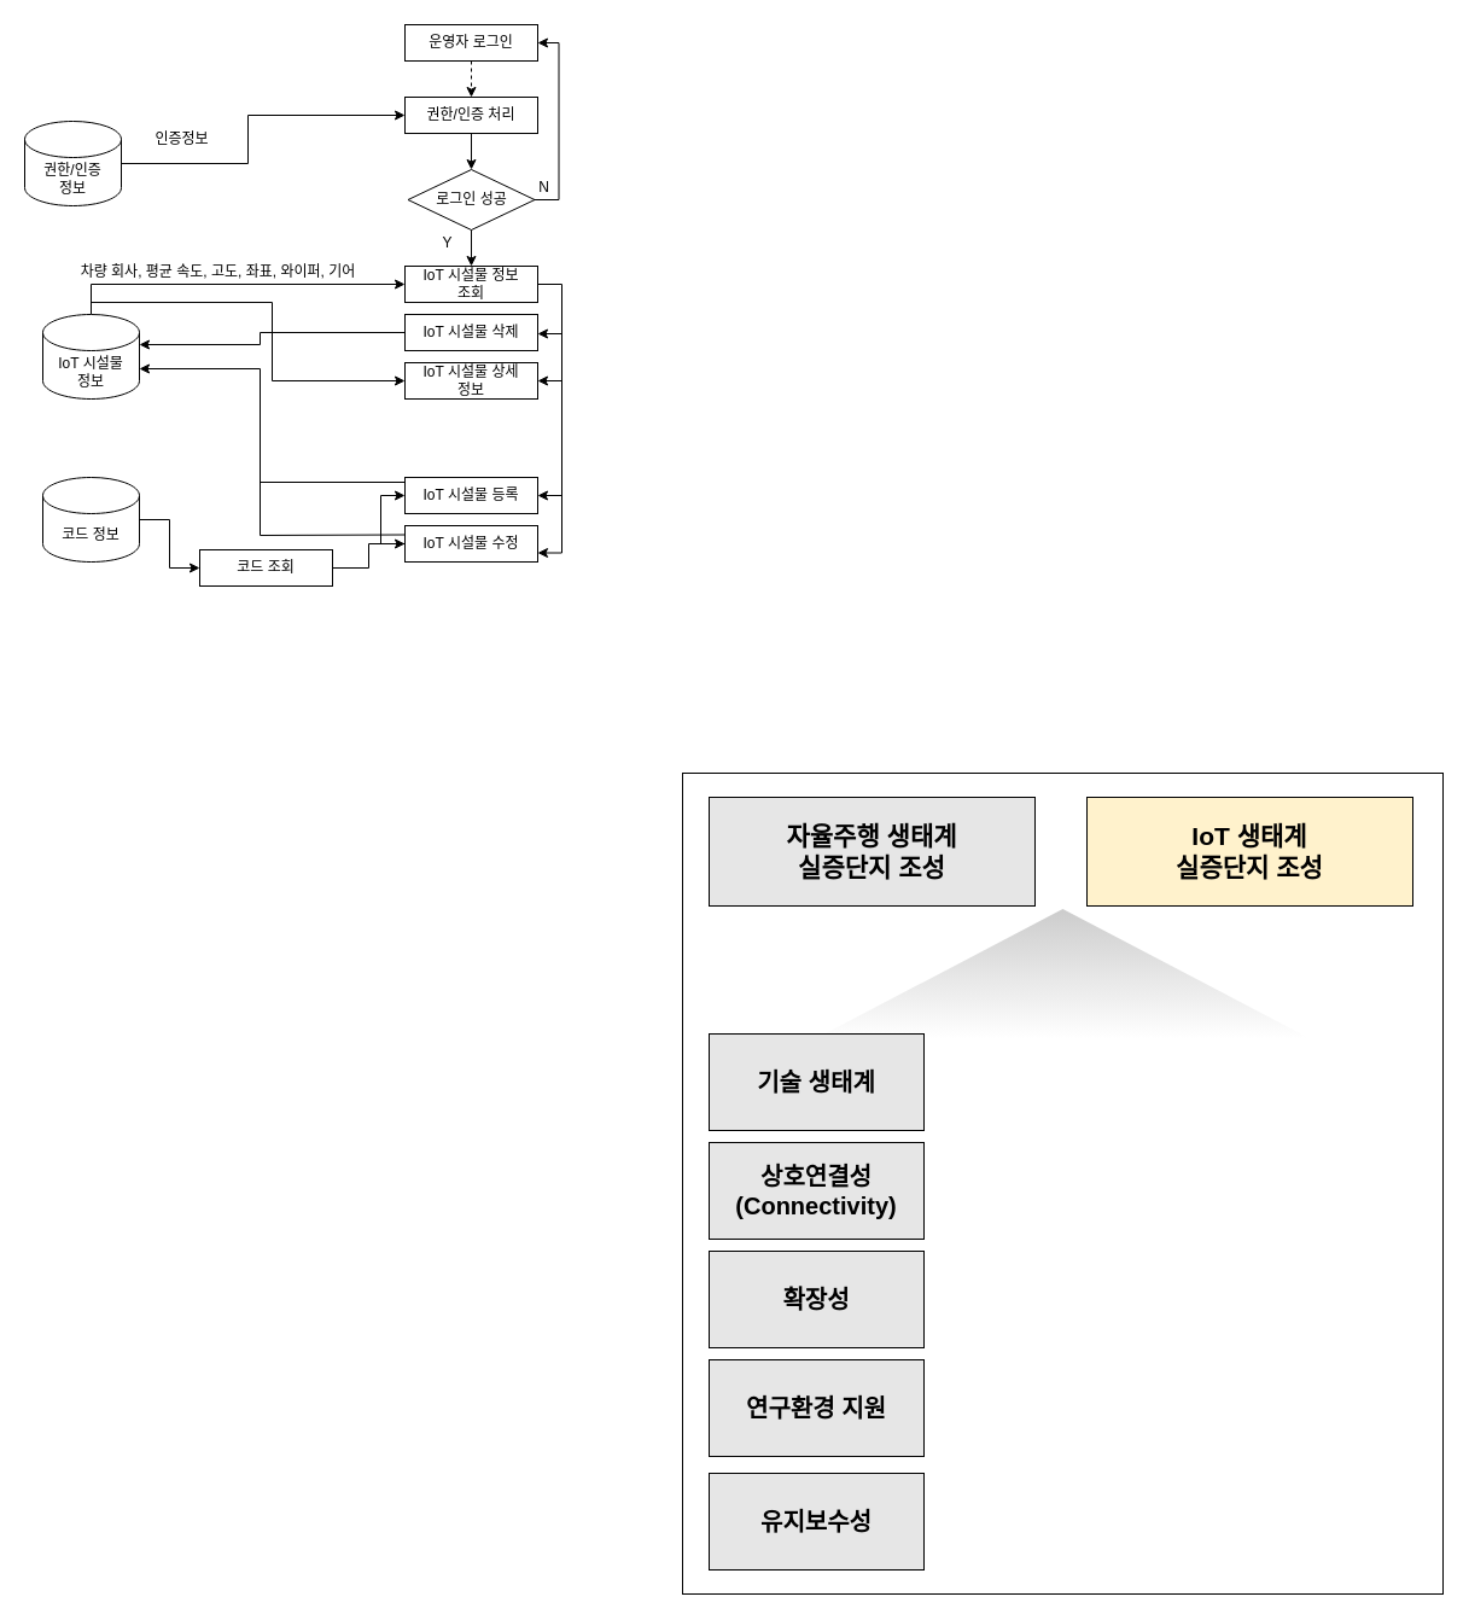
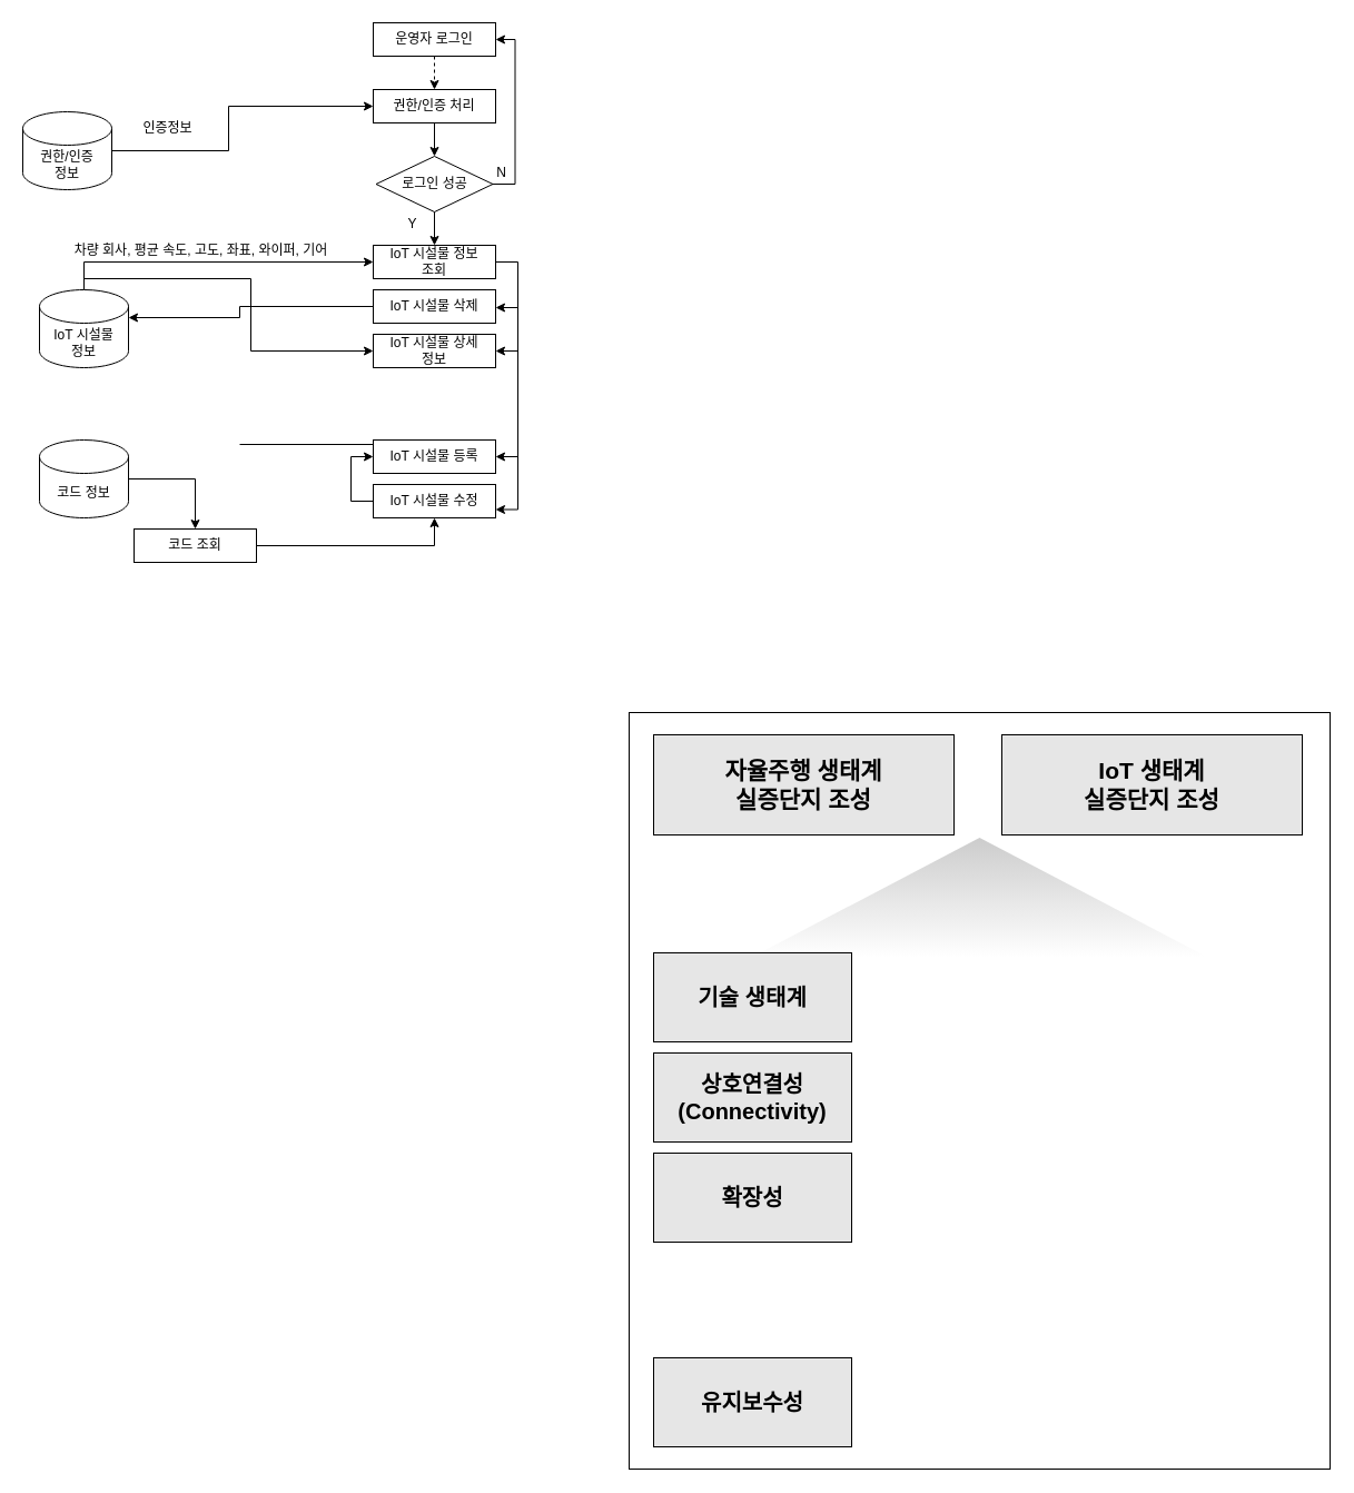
  <mxCell id="0" />
  <mxCell id="1" parent="0" />
  <mxCell id="2" value="" style="rounded=0;whiteSpace=wrap;html=1;" parent="1" vertex="1"><mxGeometry x="565" y="640" width="630" height="680" as="geometry" /></mxCell>
  <mxCell id="3" value="권한/인증&lt;br&gt;정보" style="shape=cylinder3;whiteSpace=wrap;html=1;boundedLbl=1;backgroundOutline=1;size=15;" parent="1" vertex="1"><mxGeometry x="20" y="100" width="80" height="70" as="geometry" /></mxCell>
  <mxCell id="4" value="운영자 로그인" style="rounded=0;whiteSpace=wrap;html=1;" parent="1" vertex="1"><mxGeometry x="335" y="20" width="110" height="30" as="geometry" /></mxCell>
  <mxCell id="5" value="권한/인증 처리" style="rounded=0;whiteSpace=wrap;html=1;" parent="1" vertex="1"><mxGeometry x="335" y="80" width="110" height="30" as="geometry" /></mxCell>
  <mxCell id="6" value="" style="edgeStyle=orthogonalEdgeStyle;rounded=0;orthogonalLoop=1;jettySize=auto;html=1;entryX=1;entryY=0.5;entryDx=0;entryDy=0;exitX=1;exitY=0.5;exitDx=0;exitDy=0;" parent="1" source="7" target="4" edge="1"><mxGeometry relative="1" as="geometry"><mxPoint x="485" y="40" as="targetPoint" /></mxGeometry></mxCell>
  <mxCell id="7" value="로그인 성공" style="rhombus;whiteSpace=wrap;html=1;" parent="1" vertex="1"><mxGeometry x="337.5" y="140" width="105" height="50" as="geometry" /></mxCell>
  <mxCell id="8" value="" style="edgeStyle=elbowEdgeStyle;elbow=horizontal;endArrow=classic;html=1;rounded=0;entryX=0;entryY=0.5;entryDx=0;entryDy=0;exitX=1;exitY=0.5;exitDx=0;exitDy=0;exitPerimeter=0;" parent="1" source="3" target="5" edge="1"><mxGeometry width="50" height="50" relative="1" as="geometry"><mxPoint x="175" y="110" as="sourcePoint" /><mxPoint x="225" y="60" as="targetPoint" /><Array as="points"><mxPoint x="205" y="140" /></Array></mxGeometry></mxCell>
  <mxCell id="9" value="인증정보" style="text;html=1;resizable=0;autosize=1;align=center;verticalAlign=middle;points=[];fillColor=none;strokeColor=none;rounded=0;" parent="1" vertex="1"><mxGeometry x="115" y="100" width="70" height="30" as="geometry" /></mxCell>
  <mxCell id="10" value="" style="endArrow=classic;html=1;rounded=0;exitX=0.5;exitY=1;exitDx=0;exitDy=0;entryX=0.5;entryY=0;entryDx=0;entryDy=0;dashed=1;" parent="1" source="4" target="5" edge="1"><mxGeometry width="50" height="50" relative="1" as="geometry"><mxPoint x="325" y="130" as="sourcePoint" /><mxPoint x="375" y="80" as="targetPoint" /></mxGeometry></mxCell>
  <mxCell id="11" value="" style="endArrow=classic;html=1;rounded=0;entryX=0.5;entryY=0;entryDx=0;entryDy=0;exitX=0.5;exitY=1;exitDx=0;exitDy=0;" parent="1" source="5" target="7" edge="1"><mxGeometry width="50" height="50" relative="1" as="geometry"><mxPoint x="325" y="130" as="sourcePoint" /><mxPoint x="375" y="80" as="targetPoint" /></mxGeometry></mxCell>
  <mxCell id="12" value="" style="endArrow=classic;html=1;rounded=0;exitX=0.5;exitY=1;exitDx=0;exitDy=0;" parent="1" source="7" edge="1"><mxGeometry width="50" height="50" relative="1" as="geometry"><mxPoint x="325" y="130" as="sourcePoint" /><mxPoint x="390" y="220" as="targetPoint" /></mxGeometry></mxCell>
  <mxCell id="13" value="N" style="text;html=1;resizable=0;autosize=1;align=center;verticalAlign=middle;points=[];fillColor=none;strokeColor=none;rounded=0;" parent="1" vertex="1"><mxGeometry x="435" y="140" width="30" height="30" as="geometry" /></mxCell>
  <mxCell id="14" value="Y" style="text;html=1;align=center;verticalAlign=middle;resizable=0;points=[];autosize=1;strokeColor=none;fillColor=none;" parent="1" vertex="1"><mxGeometry x="355" y="186" width="30" height="30" as="geometry" /></mxCell>
  <mxCell id="15" value="" style="edgeStyle=orthogonalEdgeStyle;rounded=0;orthogonalLoop=1;jettySize=auto;html=1;endArrow=classic;endFill=1;entryX=1;entryY=0.75;entryDx=0;entryDy=0;" parent="1" source="16" target="30" edge="1"><mxGeometry relative="1" as="geometry"><mxPoint x="580" y="235" as="targetPoint" /><Array as="points"><mxPoint x="465" y="235" /><mxPoint x="465" y="458" /></Array></mxGeometry></mxCell>
  <mxCell id="16" value="IoT 시설물 정보 &lt;br&gt;조회" style="rounded=0;whiteSpace=wrap;html=1;" parent="1" vertex="1"><mxGeometry x="335" y="220" width="110" height="30" as="geometry" /></mxCell>
  <mxCell id="17" value="" style="edgeStyle=orthogonalEdgeStyle;rounded=0;orthogonalLoop=1;jettySize=auto;html=1;entryX=0;entryY=0.5;entryDx=0;entryDy=0;" parent="1" source="19" target="16" edge="1"><mxGeometry relative="1" as="geometry"><Array as="points"><mxPoint x="75" y="235" /></Array></mxGeometry></mxCell>
  <mxCell id="18" value="" style="edgeStyle=orthogonalEdgeStyle;rounded=0;orthogonalLoop=1;jettySize=auto;html=1;endArrow=classic;endFill=1;entryX=0;entryY=0.5;entryDx=0;entryDy=0;" parent="1" target="24" edge="1"><mxGeometry relative="1" as="geometry"><mxPoint x="75" y="250" as="sourcePoint" /><mxPoint x="235" y="295" as="targetPoint" /><Array as="points"><mxPoint x="225" y="250" /><mxPoint x="225" y="315" /></Array></mxGeometry></mxCell>
  <mxCell id="19" value="IoT 시설물&lt;br&gt;정보" style="shape=cylinder3;whiteSpace=wrap;html=1;boundedLbl=1;backgroundOutline=1;size=15;" parent="1" vertex="1"><mxGeometry x="35" y="260" width="80" height="70" as="geometry" /></mxCell>
  <mxCell id="20" value="" style="edgeStyle=orthogonalEdgeStyle;rounded=0;orthogonalLoop=1;jettySize=auto;html=1;endArrow=classic;endFill=1;entryX=1;entryY=0;entryDx=0;entryDy=25;entryPerimeter=0;" parent="1" source="21" target="19" edge="1"><mxGeometry relative="1" as="geometry"><Array as="points"><mxPoint x="215" y="275" /><mxPoint x="215" y="285" /></Array></mxGeometry></mxCell>
  <mxCell id="21" value="IoT 시설물 삭제" style="rounded=0;whiteSpace=wrap;html=1;" parent="1" vertex="1"><mxGeometry x="335" y="260" width="110" height="30" as="geometry" /></mxCell>
  <mxCell id="22" value="" style="edgeStyle=orthogonalEdgeStyle;rounded=0;orthogonalLoop=1;jettySize=auto;html=1;" parent="1" source="23" target="30" edge="1"><mxGeometry relative="1" as="geometry" /></mxCell>
- <mxCell id="23" value="코드 조회" style="rounded=0;whiteSpace=wrap;html=1;" parent="1" vertex="1"><mxGeometry x="165" y="455" width="110" height="30" as="geometry" /></mxCell>
+ <mxCell id="23" value="코드 조회" style="rounded=0;whiteSpace=wrap;html=1;" parent="1" vertex="1"><mxGeometry x="120" y="475" width="110" height="30" as="geometry" /></mxCell>
  <mxCell id="24" value="IoT 시설물 상세 &lt;br&gt;정보" style="rounded=0;whiteSpace=wrap;html=1;" parent="1" vertex="1"><mxGeometry x="335" y="300" width="110" height="30" as="geometry" /></mxCell>
  <mxCell id="25" value="" style="edgeStyle=orthogonalEdgeStyle;rounded=0;orthogonalLoop=1;jettySize=auto;html=1;" parent="1" source="26" target="23" edge="1"><mxGeometry relative="1" as="geometry" /></mxCell>
  <mxCell id="26" value="코드 정보" style="shape=cylinder3;whiteSpace=wrap;html=1;boundedLbl=1;backgroundOutline=1;size=15;" parent="1" vertex="1"><mxGeometry x="35" y="395" width="80" height="70" as="geometry" /></mxCell>
  <mxCell id="27" value="" style="edgeStyle=orthogonalEdgeStyle;rounded=0;orthogonalLoop=1;jettySize=auto;html=1;endArrow=none;endFill=0;" parent="1" edge="1"><mxGeometry relative="1" as="geometry"><mxPoint x="335" y="399" as="sourcePoint" /><mxPoint x="215" y="399" as="targetPoint" /></mxGeometry></mxCell>
  <mxCell id="28" value="IoT 시설물 등록" style="rounded=0;whiteSpace=wrap;html=1;" parent="1" vertex="1"><mxGeometry x="335" y="395" width="110" height="30" as="geometry" /></mxCell>
  <mxCell id="29" style="edgeStyle=orthogonalEdgeStyle;rounded=0;orthogonalLoop=1;jettySize=auto;html=1;exitX=0;exitY=0.5;exitDx=0;exitDy=0;entryX=0;entryY=0.5;entryDx=0;entryDy=0;" parent="1" source="30" target="28" edge="1"><mxGeometry relative="1" as="geometry" /></mxCell>
  <mxCell id="30" value="IoT 시설물 수정" style="rounded=0;whiteSpace=wrap;html=1;" parent="1" vertex="1"><mxGeometry x="335" y="435" width="110" height="30" as="geometry" /></mxCell>
  <mxCell id="31" value="차량 회사, 평균 속도, 고도, 좌표, 와이퍼, 기어" style="text;html=1;resizable=0;autosize=1;align=center;verticalAlign=middle;points=[];fillColor=none;strokeColor=none;rounded=0;" parent="1" vertex="1"><mxGeometry x="45" y="210" width="270" height="30" as="geometry" /></mxCell>
- <mxCell id="32" value="" style="endArrow=classic;html=1;rounded=0;exitX=0;exitY=0.25;exitDx=0;exitDy=0;entryX=1;entryY=0;entryDx=0;entryDy=45;entryPerimeter=0;" parent="1" source="30" target="19" edge="1"><mxGeometry width="50" height="50" relative="1" as="geometry"><mxPoint x="205" y="320" as="sourcePoint" /><mxPoint x="255" y="270" as="targetPoint" /><Array as="points"><mxPoint x="215" y="443" /><mxPoint x="215" y="305" /></Array></mxGeometry></mxCell>
  <mxCell id="33" value="" style="endArrow=classic;html=1;rounded=0;entryX=1;entryY=0.5;entryDx=0;entryDy=0;" parent="1" target="28" edge="1"><mxGeometry width="50" height="50" relative="1" as="geometry"><mxPoint x="465" y="410" as="sourcePoint" /><mxPoint x="305" y="270" as="targetPoint" /></mxGeometry></mxCell>
  <mxCell id="34" value="" style="endArrow=classic;html=1;rounded=0;entryX=1;entryY=0.5;entryDx=0;entryDy=0;" parent="1" edge="1"><mxGeometry width="50" height="50" relative="1" as="geometry"><mxPoint x="465" y="276" as="sourcePoint" /><mxPoint x="445" y="276" as="targetPoint" /></mxGeometry></mxCell>
  <mxCell id="35" value="" style="endArrow=classic;html=1;rounded=0;entryX=1;entryY=0.5;entryDx=0;entryDy=0;" parent="1" edge="1"><mxGeometry width="50" height="50" relative="1" as="geometry"><mxPoint x="465" y="315" as="sourcePoint" /><mxPoint x="445" y="315" as="targetPoint" /></mxGeometry></mxCell>
  <mxCell id="36" value="&lt;b style=&quot;font-size: 21px;&quot;&gt;자율주행 생태계&lt;br&gt;실증단지 조성&lt;/b&gt;" style="rounded=0;whiteSpace=wrap;html=1;fillStyle=auto;fillColor=#E6E6E6;" vertex="1" parent="1"><mxGeometry x="587" y="660" width="270" height="90" as="geometry" /></mxCell>
- <mxCell id="37" value="&lt;font style=&quot;font-size: 21px;&quot;&gt;&lt;b&gt;IoT 생태계&lt;br&gt;실증단지 조성&lt;/b&gt;&lt;/font&gt;" style="rounded=0;whiteSpace=wrap;html=1;fillColor=#fff2cc;" vertex="1" parent="1"><mxGeometry x="900" y="660" width="270" height="90" as="geometry" /></mxCell>
+ <mxCell id="37" value="&lt;font style=&quot;font-size: 21px;&quot;&gt;&lt;b&gt;IoT 생태계&lt;br&gt;실증단지 조성&lt;/b&gt;&lt;/font&gt;" style="rounded=0;whiteSpace=wrap;html=1;fillColor=#E6E6E6;" vertex="1" parent="1"><mxGeometry x="900" y="660" width="270" height="90" as="geometry" /></mxCell>
  <mxCell id="38" value="" style="triangle;whiteSpace=wrap;html=1;labelBackgroundColor=#ffffff;fillStyle=auto;fontSize=21;fontColor=none;fillColor=default;rotation=-90;gradientColor=#CCCCCC;gradientDirection=east;strokeColor=none;" vertex="1" parent="1"><mxGeometry x="826.25" y="601.25" width="107.5" height="410" as="geometry" /></mxCell>
  <mxCell id="39" value="&lt;font style=&quot;font-size: 20px;&quot;&gt;기술 생태계&lt;/font&gt;" style="rounded=0;whiteSpace=wrap;html=1;fillStyle=auto;fillColor=#E6E6E6;fontStyle=1" vertex="1" parent="1"><mxGeometry x="587" y="856" width="178" height="80" as="geometry" /></mxCell>
  <mxCell id="40" value="&lt;font style=&quot;font-size: 20px;&quot;&gt;상호연결성&lt;br&gt;(Connectivity)&lt;br&gt;&lt;/font&gt;" style="rounded=0;whiteSpace=wrap;html=1;fillStyle=auto;fillColor=#E6E6E6;fontStyle=1" vertex="1" parent="1"><mxGeometry x="587" y="946" width="178" height="80" as="geometry" /></mxCell>
  <mxCell id="41" value="&lt;span style=&quot;font-size: 20px;&quot;&gt;확장성&lt;/span&gt;" style="rounded=0;whiteSpace=wrap;html=1;fillStyle=auto;fillColor=#E6E6E6;fontStyle=1" vertex="1" parent="1"><mxGeometry x="587" y="1036" width="178" height="80" as="geometry" /></mxCell>
- <mxCell id="42" value="&lt;font style=&quot;font-size: 20px;&quot;&gt;연구환경 지원&lt;/font&gt;" style="rounded=0;whiteSpace=wrap;html=1;fillStyle=auto;fillColor=#E6E6E6;fontStyle=1" vertex="1" parent="1"><mxGeometry x="587" y="1126" width="178" height="80" as="geometry" /></mxCell>
  <mxCell id="43" value="&lt;font style=&quot;font-size: 20px;&quot;&gt;유지보수성&lt;/font&gt;" style="rounded=0;whiteSpace=wrap;html=1;fillStyle=auto;fillColor=#E6E6E6;fontStyle=1" vertex="1" parent="1"><mxGeometry x="587" y="1220" width="178" height="80" as="geometry" /></mxCell>
